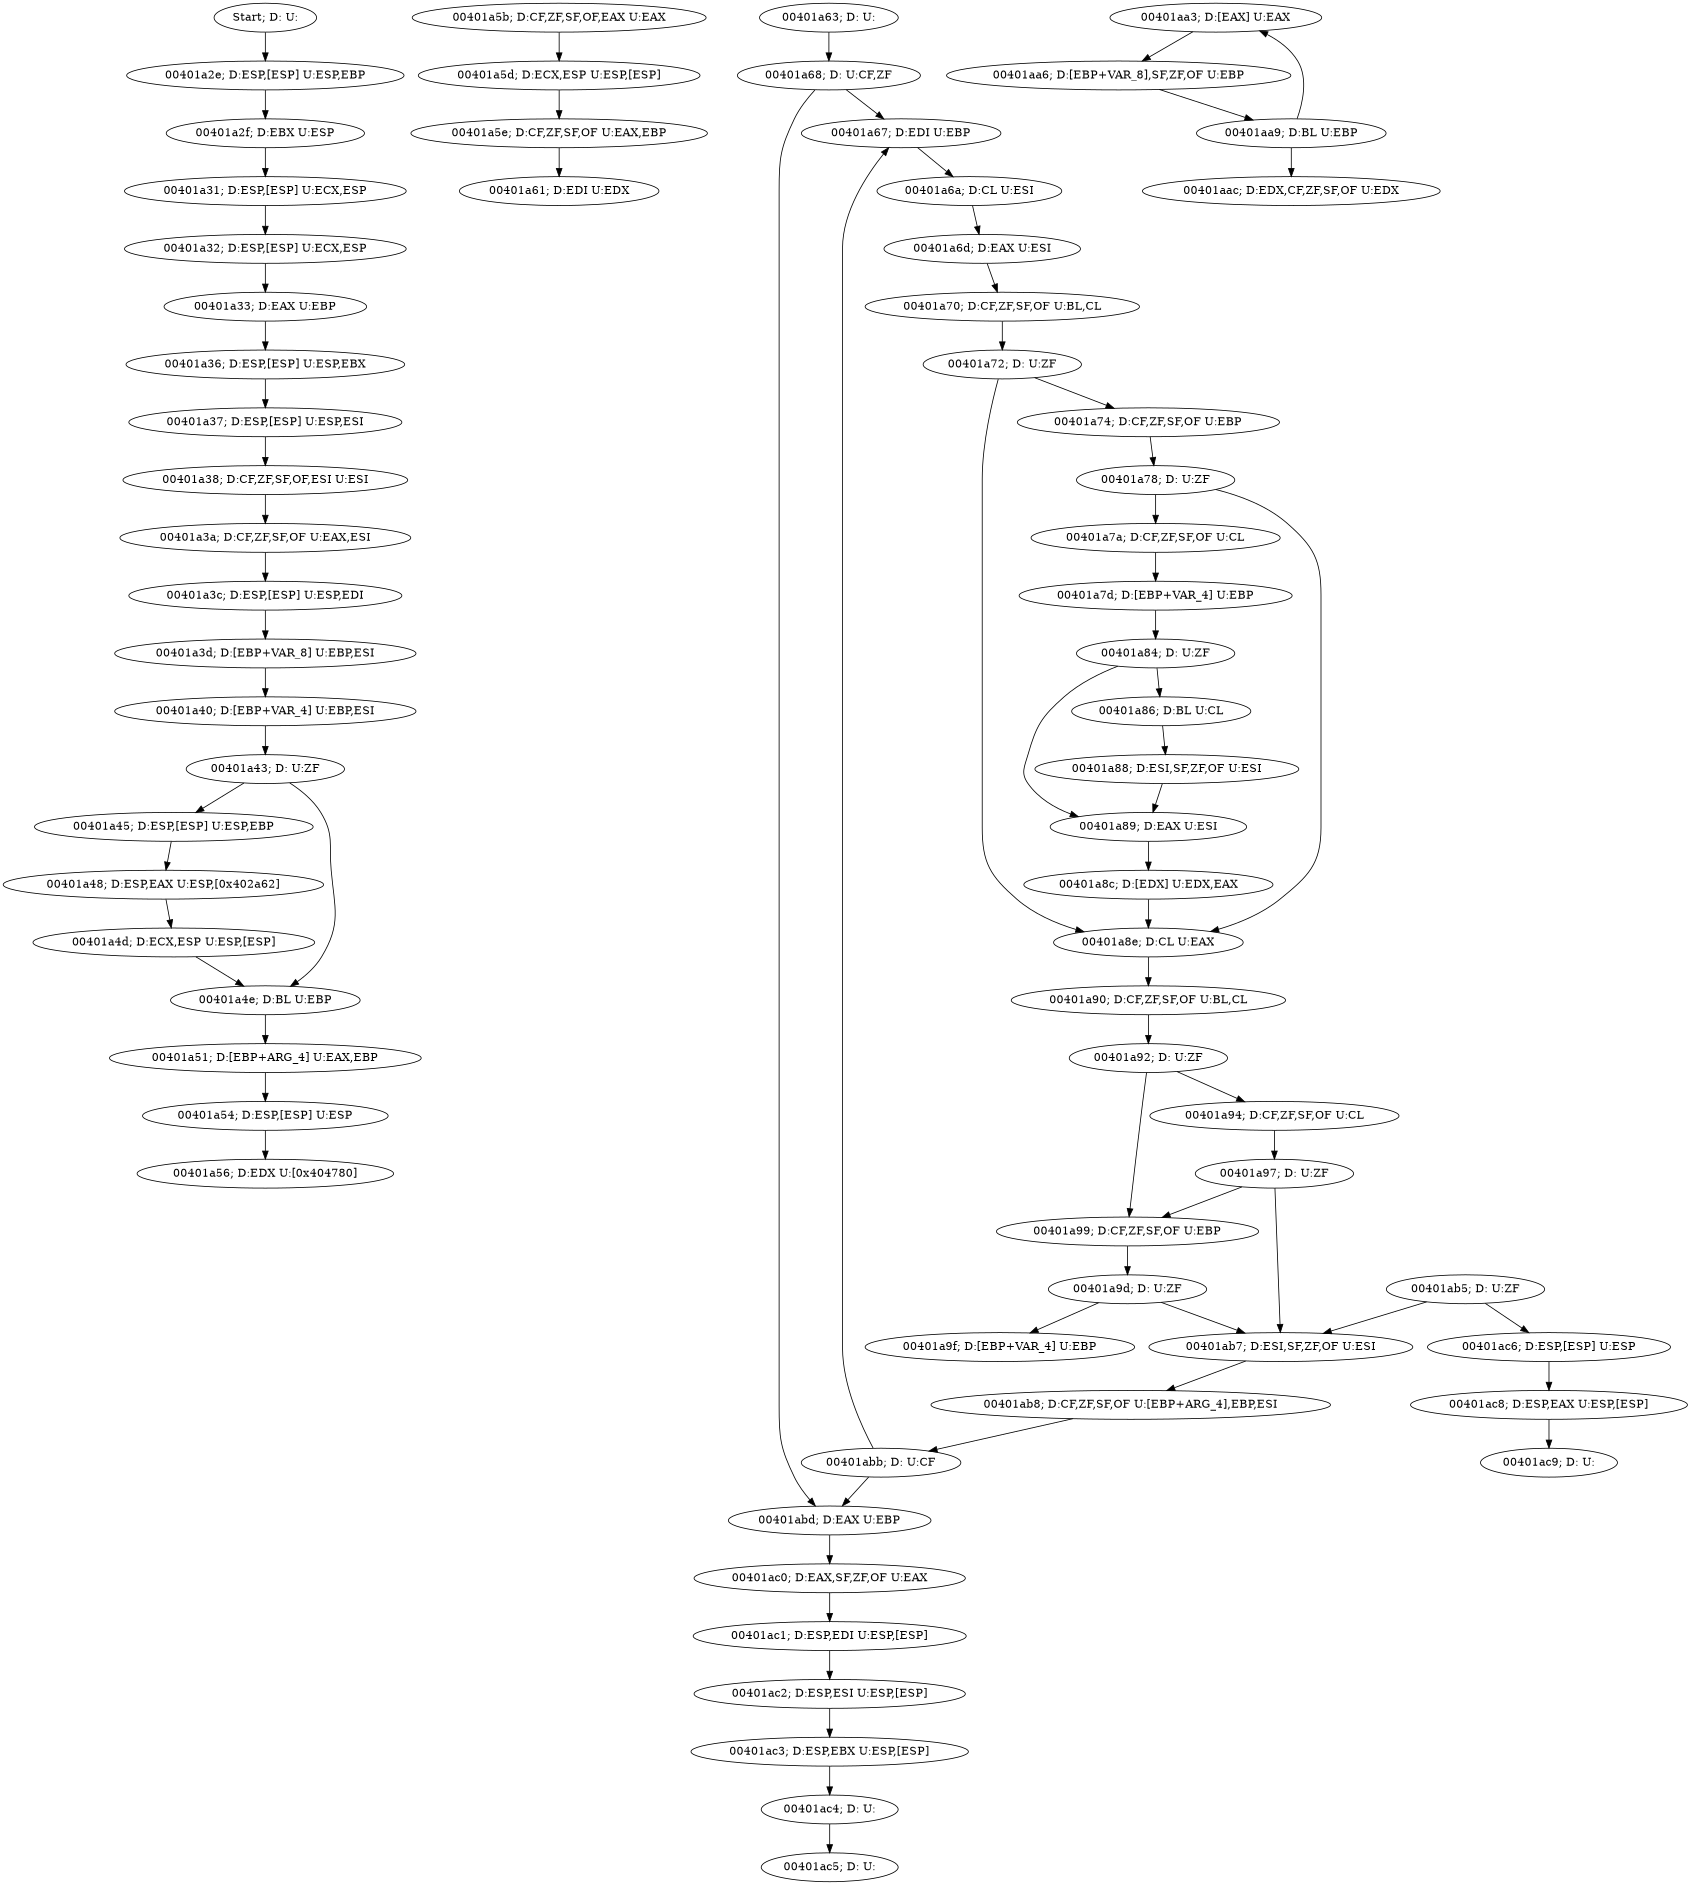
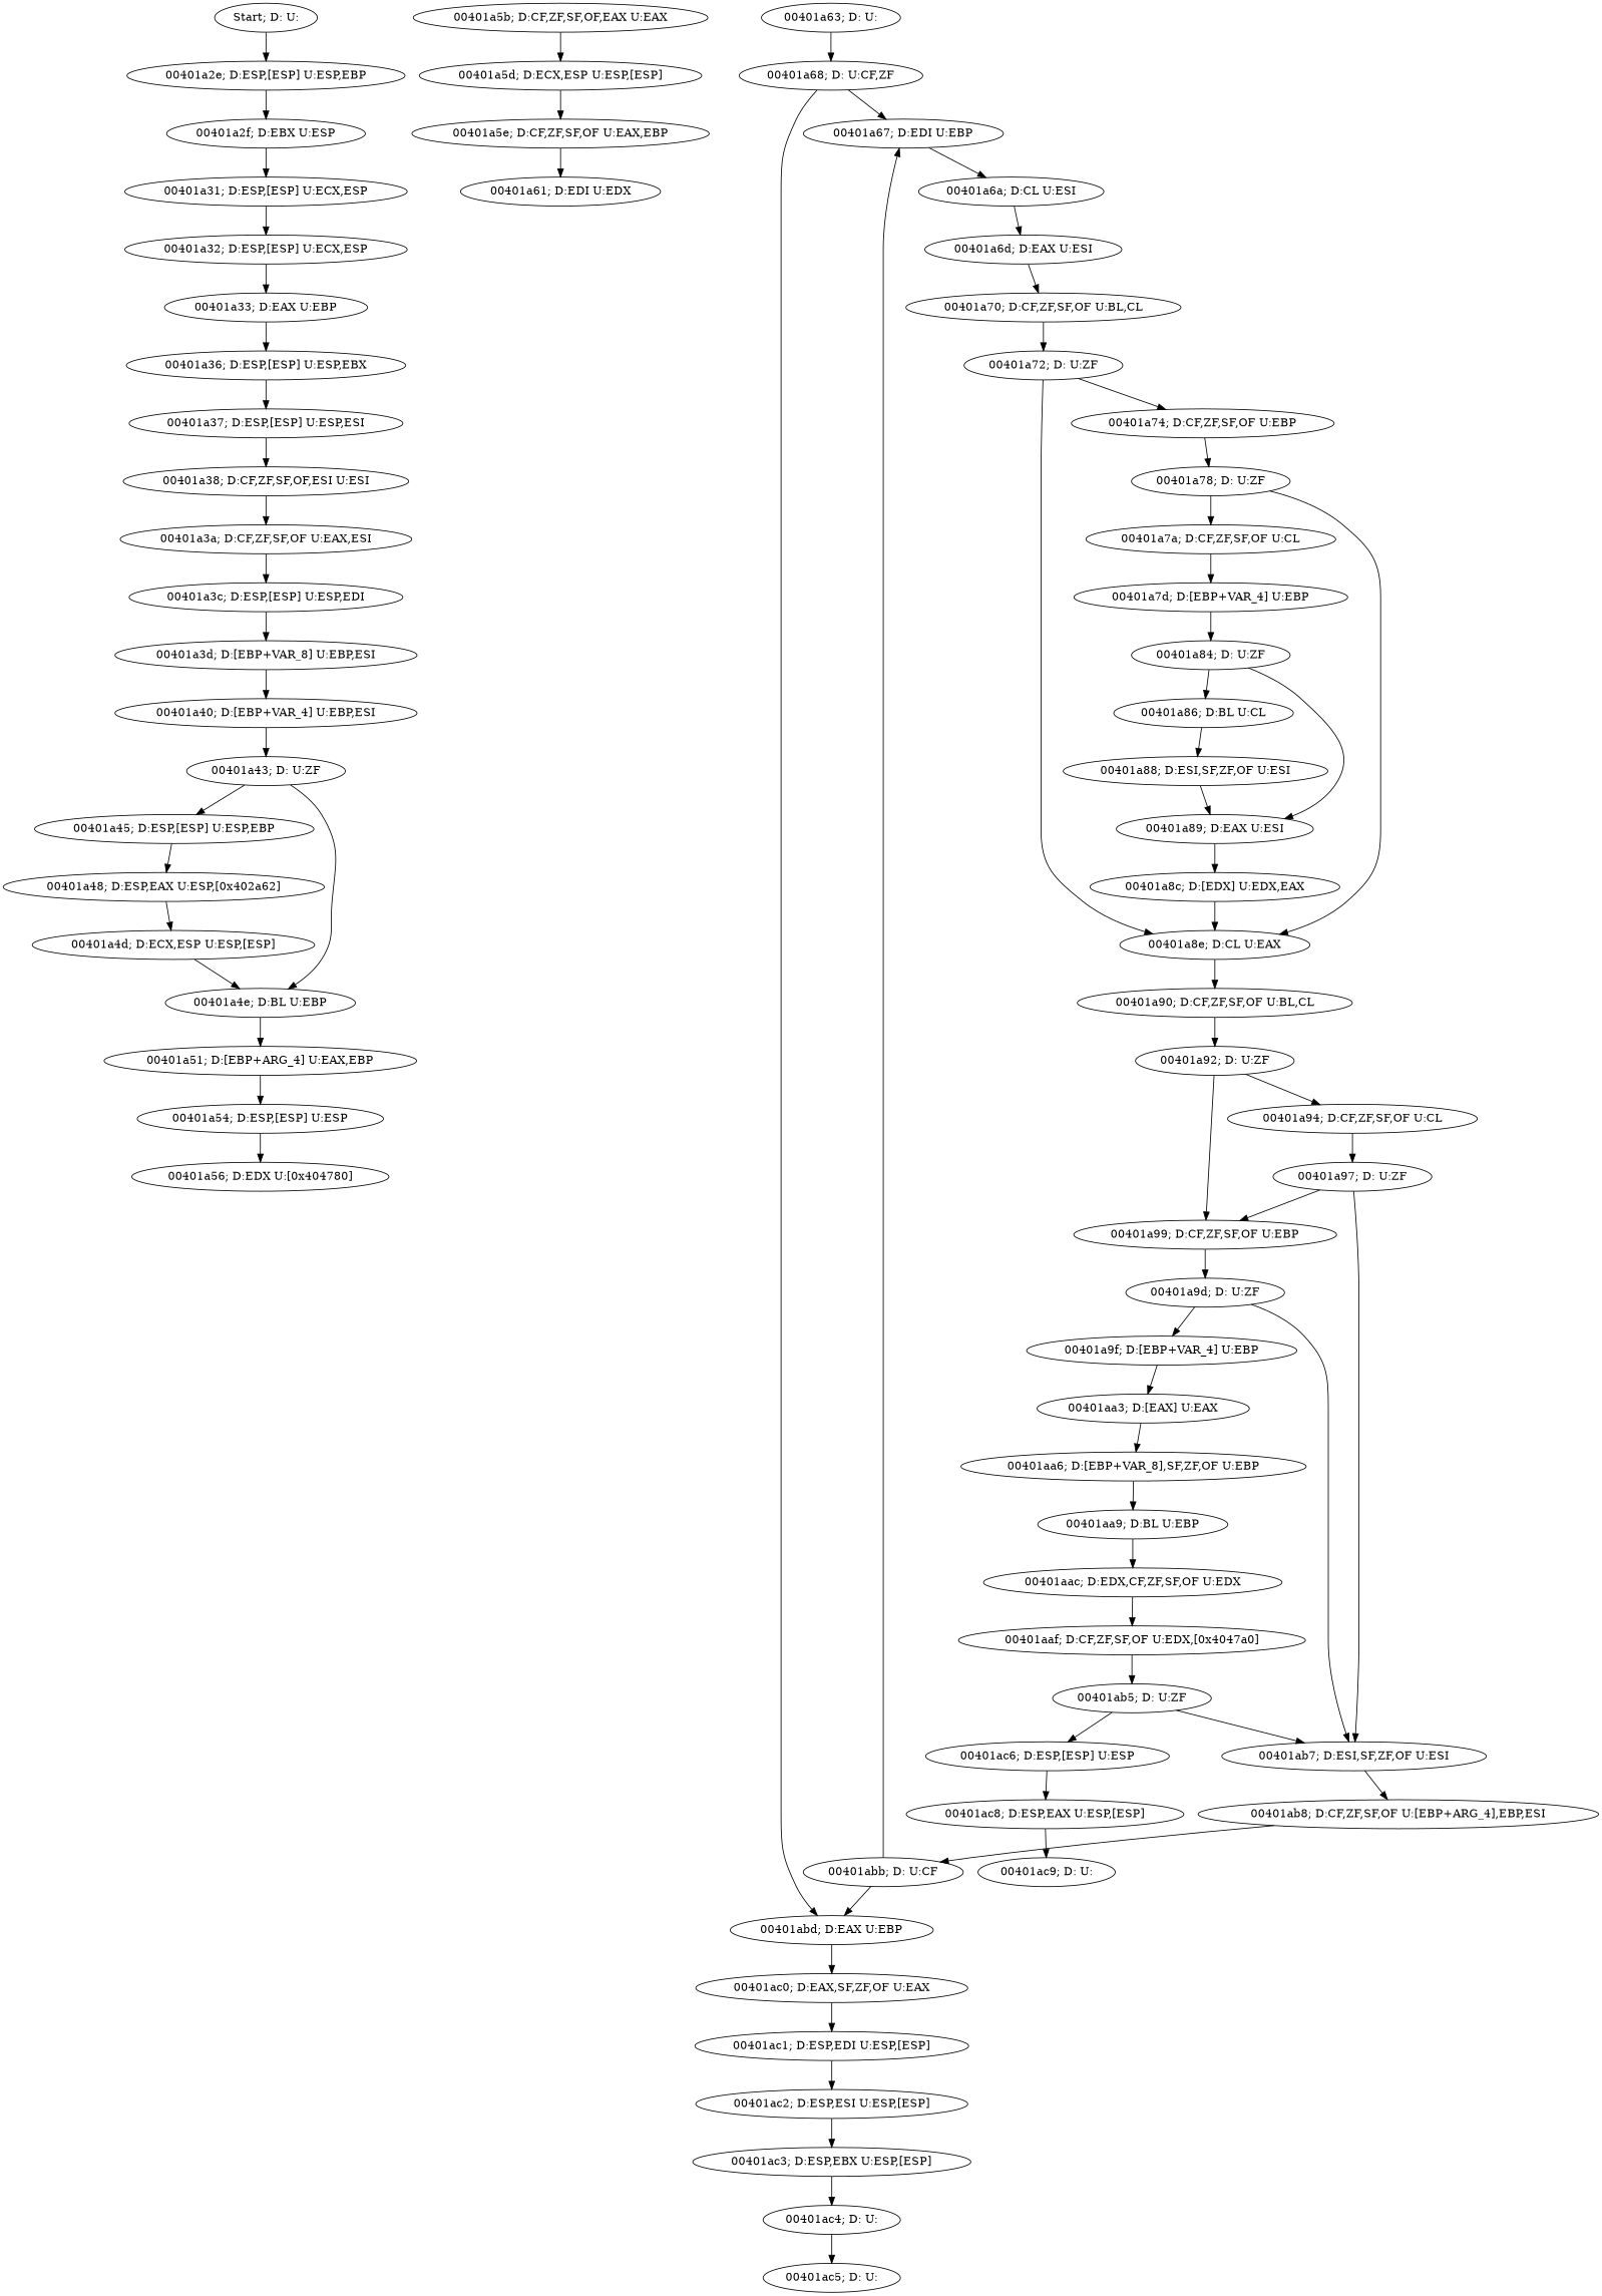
  digraph {
    n1 [label="Start; D: U:"]
    n2 [label="00401a2e; D:ESP,[ESP] U:ESP,EBP"]
    n3 [label="00401a2f; D:EBX U:ESP"]
    n4 [label="00401a31; D:ESP,[ESP] U:ECX,ESP"]
    n5 [label="00401a32; D:ESP,[ESP] U:ECX,ESP"]
    n6 [label="00401a33; D:EAX U:EBP"]
    n7 [label="00401a36; D:ESP,[ESP] U:ESP,EBX"]
    n8 [label="00401a37; D:ESP,[ESP] U:ESP,ESI"]
    n9 [label="00401a38; D:CF,ZF,SF,OF,ESI U:ESI"]
    n10 [label="00401a3a; D:CF,ZF,SF,OF U:EAX,ESI"]
    n11 [label="00401a3c; D:ESP,[ESP] U:ESP,EDI"]
    n12 [label="00401a3d; D:[EBP+VAR_8] U:EBP,ESI"]
    n13 [label="00401a40; D:[EBP+VAR_4] U:EBP,ESI"]
    n14 [label="00401a43; D: U:ZF"]
    n15 [label="00401a45; D:ESP,[ESP] U:ESP,EBP"]
    n16 [label="00401a4e; D:BL U:EBP"]
    n17 [label="00401a48; D:ESP,EAX U:ESP,[0x402a62]"]
    n18 [label="00401a51; D:[EBP+ARG_4] U:EAX,EBP"]
    n19 [label="00401a4d; D:ECX,ESP U:ESP,[ESP]"]
    n20 [label="00401a54; D:ESP,[ESP] U:ESP"]
    n21 [label="00401a56; D:EDX U:[0x404780]"]
    n22 [label="00401a5b; D:CF,ZF,SF,OF,EAX U:EAX"]
    n23 [label="00401a5d; D:ECX,ESP U:ESP,[ESP]"]
    n24 [label="00401a5e; D:CF,ZF,SF,OF U:EAX,EBP"]
    n25 [label="00401a61; D:EDI U:EDX"]
    n26 [label="00401a63; D: U:"]
    n27 [label="00401a68; D: U:CF,ZF"]
    n28 [label="00401a67; D:EDI U:EBP"]
    n29 [label="00401abd; D:EAX U:EBP"]
    n30 [label="00401a6a; D:CL U:ESI"]
    n31 [label="00401ac0; D:EAX,SF,ZF,OF U:EAX"]
    n32 [label="00401a6d; D:EAX U:ESI"]
    n33 [label="00401a70; D:CF,ZF,SF,OF U:BL,CL"]
    n34 [label="00401a72; D: U:ZF"]
    n35 [label="00401a74; D:CF,ZF,SF,OF U:EBP"]
    n36 [label="00401a8e; D:CL U:EAX"]
    n37 [label="00401a78; D: U:ZF"]
    n38 [label="00401a90; D:CF,ZF,SF,OF U:BL,CL"]
    n39 [label="00401a7a; D:CF,ZF,SF,OF U:CL"]
    n40 [label="00401a7d; D:[EBP+VAR_4] U:EBP"]
    n41 [label="00401a84; D: U:ZF"]
    n42 [label="00401a86; D:BL U:CL"]
    n43 [label="00401a89; D:EAX U:ESI"]
    n44 [label="00401a88; D:ESI,SF,ZF,OF U:ESI"]
    n45 [label="00401a8c; D:[EDX] U:EDX,EAX"]
    n46 [label="00401a92; D: U:ZF"]
    n47 [label="00401a94; D:CF,ZF,SF,OF U:CL"]
    n48 [label="00401a99; D:CF,ZF,SF,OF U:EBP"]
    n49 [label="00401a97; D: U:ZF"]
    n50 [label="00401a9d; D: U:ZF"]
    n51 [label="00401ab7; D:ESI,SF,ZF,OF U:ESI"]
    n52 [label="00401ab8; D:CF,ZF,SF,OF U:[EBP+ARG_4],EBP,ESI"]
    n53 [label="00401a9f; D:[EBP+VAR_4] U:EBP"]
    n54 [label="00401aa3; D:[EAX] U:EAX"]
    n55 [label="00401aa6; D:[EBP+VAR_8],SF,ZF,OF U:EBP"]
    n56 [label="00401aa9; D:BL U:EBP"]
    n57 [label="00401aac; D:EDX,CF,ZF,SF,OF U:EDX"]
+   n58 [label="00401aaf; D:CF,ZF,SF,OF U:EDX,[0x4047a0]"]
    n59 [label="00401ab5; D: U:ZF"]
    n60 [label="00401ac6; D:ESP,[ESP] U:ESP"]
    n61 [label="00401ac8; D:ESP,EAX U:ESP,[ESP]"]
    n62 [label="00401abb; D: U:CF"]
    n63 [label="00401ac1; D:ESP,EDI U:ESP,[ESP]"]
    n64 [label="00401ac2; D:ESP,ESI U:ESP,[ESP]"]
    n65 [label="00401ac3; D:ESP,EBX U:ESP,[ESP]"]
    n66 [label="00401ac4; D: U:"]
    n67 [label="00401ac5; D: U:"]
    n68 [label="00401ac9; D: U:"]
    n1 -> n2
    n2 -> n3
    n3 -> n4
    n4 -> n5
    n5 -> n6
    n6 -> n7
    n7 -> n8
    n8 -> n9
    n9 -> n10
    n10 -> n11
    n11 -> n12
    n12 -> n13
    n13 -> n14
    n14 -> n15
    n14 -> n16
    n15 -> n17
    n16 -> n18
    n17 -> n19
    n18 -> n20
    n19 -> n16
    n20 -> n21
    n22 -> n23
    n23 -> n24
    n24 -> n25
    n26 -> n27
    n27 -> n28
    n27 -> n29
    n28 -> n30
    n29 -> n31
    n30 -> n32
    n31 -> n63
    n32 -> n33
    n33 -> n34
    n34 -> n35
    n34 -> n36
    n35 -> n37
    n36 -> n38
    n37 -> n36
    n37 -> n39
    n38 -> n46
    n39 -> n40
    n40 -> n41
    n41 -> n42
    n41 -> n43
    n42 -> n44
    n43 -> n45
    n44 -> n43
    n45 -> n36
    n46 -> n47
    n46 -> n48
    n47 -> n49
    n48 -> n50
    n49 -> n48
    n49 -> n51
    n50 -> n51
    n50 -> n53
    n51 -> n52
    n52 -> n62
-   n56 -> n54
+   n53 -> n54
    n54 -> n55
    n55 -> n56
    n56 -> n57
+   n57 -> n58
+   n58 -> n59
    n59 -> n51
    n59 -> n60
    n60 -> n61
    n61 -> n68
    n62 -> n28
    n62 -> n29
    n63 -> n64
    n64 -> n65
    n65 -> n66
    n66 -> n67
  }
